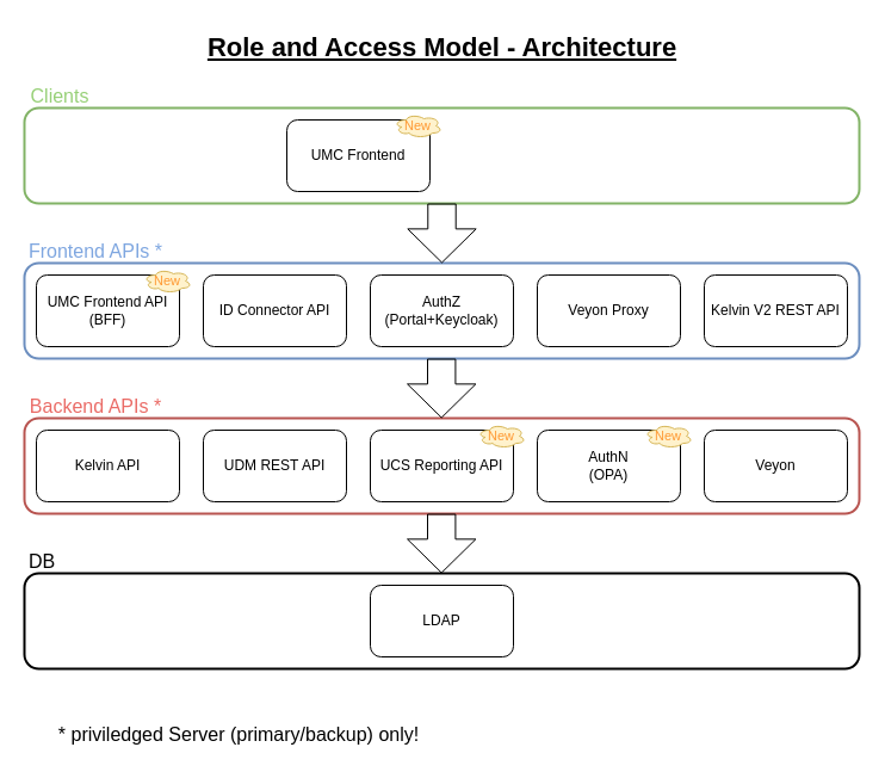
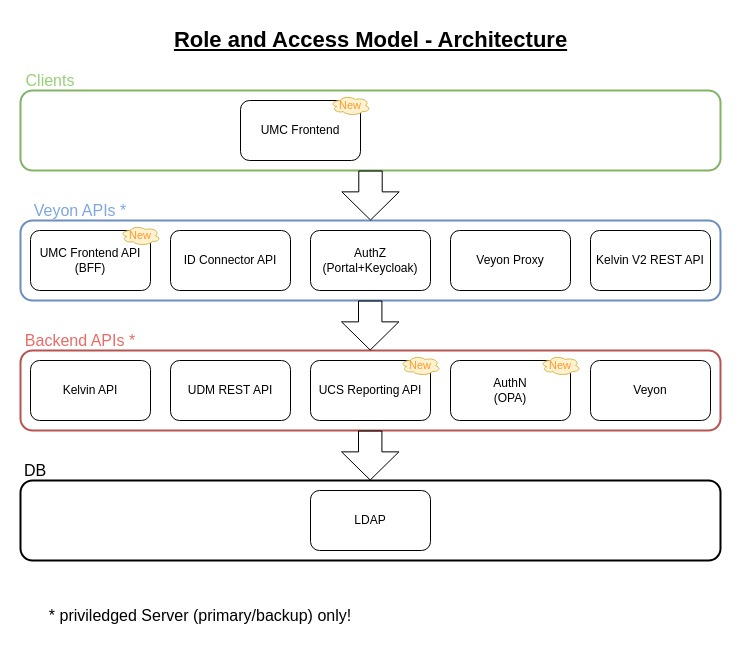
  <mxCell id="0" />
  <mxCell id="1" parent="0" />
  <mxCell id="2" value="&lt;div&gt;UMC Frontend&lt;/div&gt;" style="rounded=1;whiteSpace=wrap;html=1;" vertex="1" parent="1"><mxGeometry x="240" y="100" width="120" height="60" as="geometry" /></mxCell>
  <mxCell id="3" value="&lt;div&gt;UMC Frontend API&lt;/div&gt;&lt;div&gt;(BFF)&lt;br&gt;&lt;/div&gt;" style="rounded=1;whiteSpace=wrap;html=1;" vertex="1" parent="1"><mxGeometry x="30" y="230" width="120" height="60" as="geometry" /></mxCell>
  <mxCell id="4" value="ID Connector API" style="rounded=1;whiteSpace=wrap;html=1;" vertex="1" parent="1"><mxGeometry x="170" y="230" width="120" height="60" as="geometry" /></mxCell>
  <mxCell id="5" value="Kelvin API" style="rounded=1;whiteSpace=wrap;html=1;" vertex="1" parent="1"><mxGeometry x="30" y="360" width="120" height="60" as="geometry" /></mxCell>
  <mxCell id="6" value="UDM REST API" style="rounded=1;whiteSpace=wrap;html=1;" vertex="1" parent="1"><mxGeometry x="170" y="360" width="120" height="60" as="geometry" /></mxCell>
  <mxCell id="7" value="UCS Reporting API" style="rounded=1;whiteSpace=wrap;html=1;" vertex="1" parent="1"><mxGeometry x="310" y="360" width="120" height="60" as="geometry" /></mxCell>
  <mxCell id="8" value="&lt;div&gt;AuthN&lt;/div&gt;&lt;div&gt;(OPA)&lt;br&gt;&lt;/div&gt;" style="rounded=1;whiteSpace=wrap;html=1;" vertex="1" parent="1"><mxGeometry x="450" y="360" width="120" height="60" as="geometry" /></mxCell>
  <mxCell id="9" value="&lt;div&gt;AuthZ&lt;/div&gt;&lt;div&gt;(Portal+Keycloak)&lt;/div&gt;" style="rounded=1;whiteSpace=wrap;html=1;" vertex="1" parent="1"><mxGeometry x="310" y="230" width="120" height="60" as="geometry" /></mxCell>
  <mxCell id="10" value="LDAP" style="rounded=1;whiteSpace=wrap;html=1;" vertex="1" parent="1"><mxGeometry x="310" y="490" width="120" height="60" as="geometry" /></mxCell>
  <mxCell id="11" value="Veyon Proxy" style="rounded=1;whiteSpace=wrap;html=1;" vertex="1" parent="1"><mxGeometry x="450" y="230" width="120" height="60" as="geometry" /></mxCell>
  <mxCell id="12" value="&lt;div&gt;Veyon&lt;/div&gt;" style="rounded=1;whiteSpace=wrap;html=1;" vertex="1" parent="1"><mxGeometry x="590" y="360" width="120" height="60" as="geometry" /></mxCell>
  <mxCell id="13" value="Kelvin V2 REST API" style="rounded=1;whiteSpace=wrap;html=1;" vertex="1" parent="1"><mxGeometry x="590" y="230" width="120" height="60" as="geometry" /></mxCell>
  <mxCell id="14" value="Clients" style="text;html=1;strokeColor=none;fillColor=none;align=center;verticalAlign=middle;whiteSpace=wrap;rounded=0;fontSize=16;fontColor=#97D077;" vertex="1" parent="1"><mxGeometry x="20" y="65" width="60" height="30" as="geometry" /></mxCell>
- <mxCell id="15" value="&lt;div style=&quot;font-size: 16px&quot;&gt;Frontend APIs *&lt;br style=&quot;font-size: 16px&quot;&gt;&lt;/div&gt;" style="text;html=1;strokeColor=none;fillColor=none;align=center;verticalAlign=middle;whiteSpace=wrap;rounded=0;fontSize=16;fontColor=#7EA6E0;" vertex="1" parent="1"><mxGeometry x="20" y="195" width="120" height="30" as="geometry" /></mxCell>
+ <mxCell id="15" value="&lt;div style=&quot;font-size: 16px&quot;&gt;Veyon APIs *&lt;br style=&quot;font-size: 16px&quot;&gt;&lt;/div&gt;" style="text;html=1;strokeColor=none;fillColor=none;align=center;verticalAlign=middle;whiteSpace=wrap;rounded=0;fontSize=16;fontColor=#7EA6E0;" vertex="1" parent="1"><mxGeometry x="20" y="195" width="120" height="30" as="geometry" /></mxCell>
  <mxCell id="16" value="Backend APIs *" style="text;html=1;strokeColor=none;fillColor=none;align=center;verticalAlign=middle;whiteSpace=wrap;rounded=0;fontSize=16;fontColor=#EA6B66;" vertex="1" parent="1"><mxGeometry x="20" y="325" width="120" height="30" as="geometry" /></mxCell>
  <mxCell id="17" value="" style="rounded=1;whiteSpace=wrap;html=1;fillColor=none;strokeColor=#6c8ebf;strokeWidth=2;" vertex="1" parent="1"><mxGeometry x="20" y="220" width="700" height="80" as="geometry" /></mxCell>
  <mxCell id="18" value="DB" style="text;html=1;strokeColor=none;fillColor=none;align=center;verticalAlign=middle;whiteSpace=wrap;rounded=0;fontSize=16;" vertex="1" parent="1"><mxGeometry x="20" y="455" width="30" height="30" as="geometry" /></mxCell>
  <mxCell id="19" value="" style="rounded=1;whiteSpace=wrap;html=1;fillColor=none;strokeColor=#b85450;strokeWidth=2;" vertex="1" parent="1"><mxGeometry x="20" y="350" width="700" height="80" as="geometry" /></mxCell>
  <mxCell id="20" value="" style="rounded=1;whiteSpace=wrap;html=1;fillColor=none;strokeWidth=2;" vertex="1" parent="1"><mxGeometry x="20" y="480" width="700" height="80" as="geometry" /></mxCell>
  <mxCell id="21" value="" style="rounded=1;whiteSpace=wrap;html=1;fillColor=none;strokeColor=#82b366;strokeWidth=2;" vertex="1" parent="1"><mxGeometry x="20" y="90" width="700" height="80" as="geometry" /></mxCell>
  <mxCell id="22" value="" style="shape=flexArrow;endArrow=classic;html=1;rounded=0;fontSize=16;endWidth=32.898;endSize=9.046;width=23.429;exitX=0.5;exitY=1;exitDx=0;exitDy=0;entryX=0.5;entryY=0;entryDx=0;entryDy=0;" edge="1" parent="1" source="21" target="17"><mxGeometry width="50" height="50" relative="1" as="geometry"><mxPoint x="290" y="-20" as="sourcePoint" /><mxPoint x="290" y="30" as="targetPoint" /></mxGeometry></mxCell>
  <mxCell id="23" value="" style="shape=flexArrow;endArrow=classic;html=1;rounded=0;fontSize=16;endWidth=32.898;endSize=9.046;width=23.429;exitX=0.5;exitY=1;exitDx=0;exitDy=0;entryX=0.5;entryY=0;entryDx=0;entryDy=0;" edge="1" parent="1"><mxGeometry width="50" height="50" relative="1" as="geometry"><mxPoint x="369.71" y="300" as="sourcePoint" /><mxPoint x="369.71" y="350" as="targetPoint" /></mxGeometry></mxCell>
  <mxCell id="24" value="" style="shape=flexArrow;endArrow=classic;html=1;rounded=0;fontSize=16;endWidth=32.898;endSize=9.046;width=23.429;exitX=0.5;exitY=1;exitDx=0;exitDy=0;entryX=0.5;entryY=0;entryDx=0;entryDy=0;" edge="1" parent="1"><mxGeometry width="50" height="50" relative="1" as="geometry"><mxPoint x="369.71" y="430" as="sourcePoint" /><mxPoint x="369.71" y="480" as="targetPoint" /></mxGeometry></mxCell>
  <mxCell id="25" value="&lt;font style=&quot;font-size: 11px;&quot; color=&quot;#FF9933&quot;&gt;New&lt;/font&gt;" style="ellipse;shape=cloud;whiteSpace=wrap;html=1;fontSize=11;fillColor=#fff2cc;labelBackgroundColor=none;strokeColor=#d6b656;" vertex="1" parent="1"><mxGeometry x="120" y="225" width="40" height="20" as="geometry" /></mxCell>
  <mxCell id="26" value="&lt;font style=&quot;font-size: 11px;&quot; color=&quot;#FF9933&quot;&gt;New&lt;/font&gt;" style="ellipse;shape=cloud;whiteSpace=wrap;html=1;fontSize=11;fillColor=#fff2cc;labelBackgroundColor=none;strokeColor=#d6b656;" vertex="1" parent="1"><mxGeometry x="330" y="95" width="40" height="20" as="geometry" /></mxCell>
  <mxCell id="27" value="&lt;font style=&quot;font-size: 11px;&quot; color=&quot;#FF9933&quot;&gt;New&lt;/font&gt;" style="ellipse;shape=cloud;whiteSpace=wrap;html=1;fontSize=11;fillColor=#fff2cc;labelBackgroundColor=none;strokeColor=#d6b656;" vertex="1" parent="1"><mxGeometry x="540" y="355" width="40" height="20" as="geometry" /></mxCell>
  <mxCell id="28" value="* priviledged Server (primary/backup) only!" style="text;html=1;strokeColor=none;fillColor=none;align=center;verticalAlign=middle;whiteSpace=wrap;rounded=0;fontSize=16;" vertex="1" parent="1"><mxGeometry x="45" y="600" width="310" height="30" as="geometry" /></mxCell>
  <mxCell id="29" value="Role and Access Model - Architecture" style="text;html=1;strokeColor=none;fillColor=none;align=center;verticalAlign=middle;whiteSpace=wrap;rounded=0;labelBackgroundColor=none;fontSize=22;fontColor=#000000;fontStyle=5" vertex="1" parent="1"><mxGeometry x="62.5" y="20" width="615" height="40" as="geometry" /></mxCell>
  <mxCell id="30" value="&lt;font style=&quot;font-size: 11px;&quot; color=&quot;#FF9933&quot;&gt;New&lt;/font&gt;" style="ellipse;shape=cloud;whiteSpace=wrap;html=1;fontSize=11;fillColor=#fff2cc;labelBackgroundColor=none;strokeColor=#d6b656;" vertex="1" parent="1"><mxGeometry x="400" y="355" width="40" height="20" as="geometry" /></mxCell>
